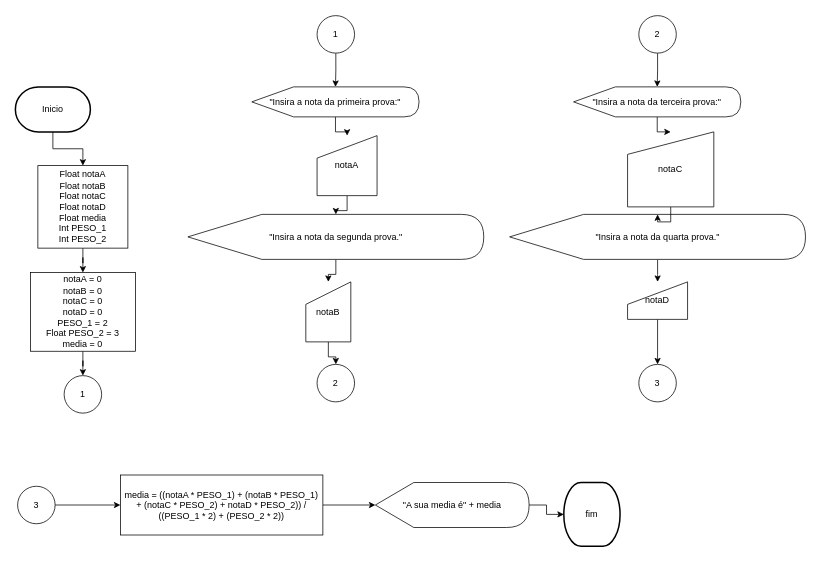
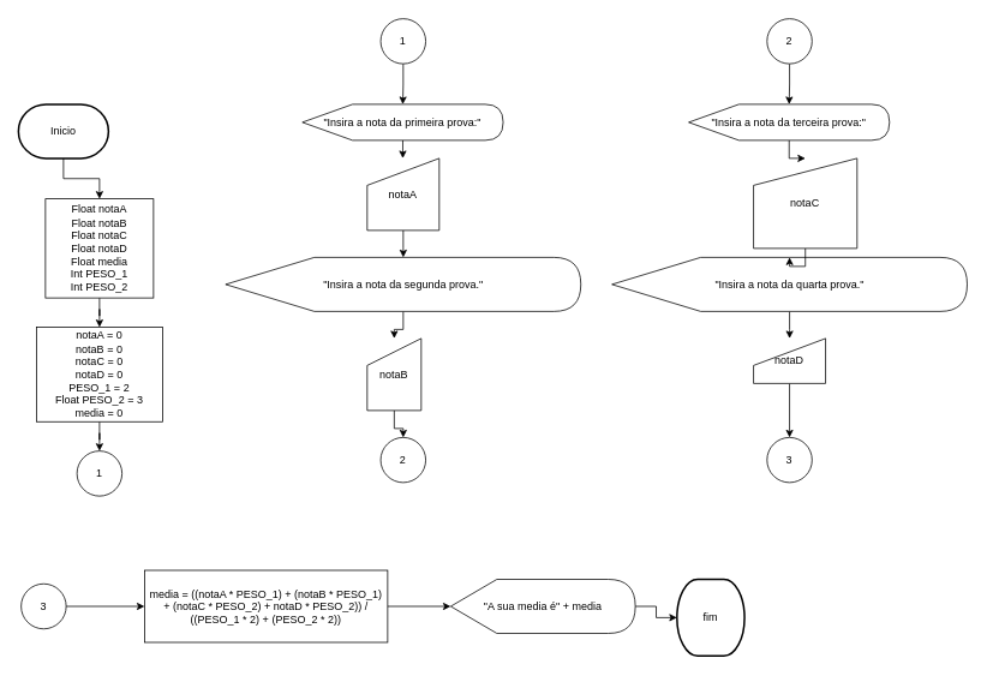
  <mxCell id="0" />
  <mxCell id="1" parent="0" />
  <mxCell id="2" value="" style="edgeStyle=orthogonalEdgeStyle;rounded=0;orthogonalLoop=1;jettySize=auto;html=1;" edge="1" parent="1" source="3" target="5"><mxGeometry relative="1" as="geometry" /></mxCell>
  <mxCell id="3" value="Inicio" style="strokeWidth=2;html=1;shape=mxgraph.flowchart.terminator;whiteSpace=wrap;" vertex="1" parent="1"><mxGeometry x="20" y="115" width="100" height="60" as="geometry" /></mxCell>
  <mxCell id="4" value="" style="edgeStyle=orthogonalEdgeStyle;rounded=0;orthogonalLoop=1;jettySize=auto;html=1;" edge="1" parent="1" source="5" target="7"><mxGeometry relative="1" as="geometry" /></mxCell>
  <mxCell id="5" value="Float notaA&lt;div&gt;Float notaB&lt;/div&gt;&lt;div&gt;Float notaC&lt;/div&gt;&lt;div&gt;Float notaD&lt;/div&gt;&lt;div&gt;Float media&lt;/div&gt;&lt;div&gt;Int PESO_1&lt;/div&gt;&lt;div&gt;Int PESO_2&lt;/div&gt;" style="rounded=0;whiteSpace=wrap;html=1;" vertex="1" parent="1"><mxGeometry x="50" y="220" width="120" height="110" as="geometry" /></mxCell>
  <mxCell id="6" value="" style="edgeStyle=orthogonalEdgeStyle;rounded=0;orthogonalLoop=1;jettySize=auto;html=1;" edge="1" parent="1" source="7" target="8"><mxGeometry relative="1" as="geometry" /></mxCell>
  <mxCell id="7" value="notaA = 0&lt;div&gt;notaB = 0&lt;/div&gt;&lt;div&gt;notaC = 0&lt;/div&gt;&lt;div&gt;notaD = 0&lt;/div&gt;&lt;div&gt;PESO_1 = 2&lt;/div&gt;&lt;div&gt;Float PESO_2 = 3&lt;/div&gt;&lt;div&gt;media = 0&lt;/div&gt;" style="rounded=0;whiteSpace=wrap;html=1;" vertex="1" parent="1"><mxGeometry x="40" y="362.5" width="140" height="105" as="geometry" /></mxCell>
  <mxCell id="8" value="1" style="ellipse;whiteSpace=wrap;html=1;aspect=fixed;" vertex="1" parent="1"><mxGeometry x="85" y="500" width="50" height="50" as="geometry" /></mxCell>
  <mxCell id="9" value="" style="edgeStyle=orthogonalEdgeStyle;rounded=0;orthogonalLoop=1;jettySize=auto;html=1;" edge="1" parent="1" source="10" target="14"><mxGeometry relative="1" as="geometry" /></mxCell>
  <mxCell id="10" value="1" style="ellipse;whiteSpace=wrap;html=1;aspect=fixed;" vertex="1" parent="1"><mxGeometry x="422.25" y="20" width="50" height="50" as="geometry" /></mxCell>
  <mxCell id="11" value="" style="edgeStyle=orthogonalEdgeStyle;rounded=0;orthogonalLoop=1;jettySize=auto;html=1;" edge="1" parent="1" source="12" target="18"><mxGeometry relative="1" as="geometry" /></mxCell>
  <mxCell id="12" value="&quot;Insira a nota da segunda prova.&quot;" style="shape=display;whiteSpace=wrap;html=1;" vertex="1" parent="1"><mxGeometry x="250" y="285" width="394.5" height="60" as="geometry" /></mxCell>
  <mxCell id="13" value="" style="edgeStyle=orthogonalEdgeStyle;rounded=0;orthogonalLoop=1;jettySize=auto;html=1;" edge="1" parent="1" source="14" target="16"><mxGeometry relative="1" as="geometry" /></mxCell>
  <mxCell id="14" value="&quot;Insira a nota da primeira prova:&quot;" style="shape=display;whiteSpace=wrap;html=1;" vertex="1" parent="1"><mxGeometry x="335.25" y="115" width="223" height="40" as="geometry" /></mxCell>
  <mxCell id="15" value="" style="edgeStyle=orthogonalEdgeStyle;rounded=0;orthogonalLoop=1;jettySize=auto;html=1;" edge="1" parent="1" source="16" target="12"><mxGeometry relative="1" as="geometry" /></mxCell>
- <mxCell id="16" value="notaA" style="shape=manualInput;whiteSpace=wrap;html=1;" vertex="1" parent="1"><mxGeometry x="422.25" y="180" width="80" height="80" as="geometry" /></mxCell>
+ <mxCell id="16" value="notaA" style="shape=manualInput;whiteSpace=wrap;html=1;" vertex="1" parent="1"><mxGeometry x="407.25" y="175" width="80" height="80" as="geometry" /></mxCell>
  <mxCell id="17" value="" style="edgeStyle=orthogonalEdgeStyle;rounded=0;orthogonalLoop=1;jettySize=auto;html=1;" edge="1" parent="1" source="18" target="19"><mxGeometry relative="1" as="geometry" /></mxCell>
  <mxCell id="18" value="notaB" style="shape=manualInput;whiteSpace=wrap;html=1;" vertex="1" parent="1"><mxGeometry x="407.25" y="375" width="60" height="80" as="geometry" /></mxCell>
  <mxCell id="19" value="2" style="ellipse;whiteSpace=wrap;html=1;aspect=fixed;" vertex="1" parent="1"><mxGeometry x="422.25" y="485" width="50" height="50" as="geometry" /></mxCell>
  <mxCell id="20" value="" style="edgeStyle=orthogonalEdgeStyle;rounded=0;orthogonalLoop=1;jettySize=auto;html=1;entryX=0;entryY=0.5;entryDx=0;entryDy=0;" edge="1" parent="1" source="21" target="37"><mxGeometry relative="1" as="geometry"><mxPoint x="120" y="672.5" as="targetPoint" /></mxGeometry></mxCell>
  <mxCell id="21" value="3" style="ellipse;whiteSpace=wrap;html=1;aspect=fixed;" vertex="1" parent="1"><mxGeometry x="23" y="647.5" width="50" height="50" as="geometry" /></mxCell>
  <mxCell id="22" value="" style="edgeStyle=orthogonalEdgeStyle;rounded=0;orthogonalLoop=1;jettySize=auto;html=1;" edge="1" parent="1" source="23" target="24"><mxGeometry relative="1" as="geometry" /></mxCell>
  <mxCell id="23" value="&quot;A sua media é&quot; + media" style="shape=display;whiteSpace=wrap;html=1;size=0.25;" vertex="1" parent="1"><mxGeometry x="500" y="642.5" width="205" height="60" as="geometry" /></mxCell>
  <mxCell id="24" value="fim" style="strokeWidth=2;html=1;shape=mxgraph.flowchart.terminator;whiteSpace=wrap;" vertex="1" parent="1"><mxGeometry x="751.25" y="642.5" width="75" height="85" as="geometry" /></mxCell>
  <mxCell id="25" value="" style="edgeStyle=orthogonalEdgeStyle;rounded=0;orthogonalLoop=1;jettySize=auto;html=1;" edge="1" parent="1" source="26" target="30"><mxGeometry relative="1" as="geometry" /></mxCell>
  <mxCell id="26" value="2" style="ellipse;whiteSpace=wrap;html=1;aspect=fixed;" vertex="1" parent="1"><mxGeometry x="851.25" y="20" width="50" height="50" as="geometry" /></mxCell>
  <mxCell id="27" value="" style="edgeStyle=orthogonalEdgeStyle;rounded=0;orthogonalLoop=1;jettySize=auto;html=1;" edge="1" parent="1" source="28" target="34"><mxGeometry relative="1" as="geometry" /></mxCell>
  <mxCell id="28" value="&quot;Insira a nota da quarta prova.&quot;" style="shape=display;whiteSpace=wrap;html=1;" vertex="1" parent="1"><mxGeometry x="679" y="285" width="394.5" height="60" as="geometry" /></mxCell>
  <mxCell id="29" value="" style="edgeStyle=orthogonalEdgeStyle;rounded=0;orthogonalLoop=1;jettySize=auto;html=1;" edge="1" parent="1" source="30" target="32"><mxGeometry relative="1" as="geometry" /></mxCell>
  <mxCell id="30" value="&quot;Insira a nota da terceira prova:&quot;" style="shape=display;whiteSpace=wrap;html=1;" vertex="1" parent="1"><mxGeometry x="764.25" y="115" width="223" height="40" as="geometry" /></mxCell>
  <mxCell id="31" value="" style="edgeStyle=orthogonalEdgeStyle;rounded=0;orthogonalLoop=1;jettySize=auto;html=1;" edge="1" parent="1" source="32" target="28"><mxGeometry relative="1" as="geometry" /></mxCell>
  <mxCell id="32" value="notaC" style="shape=manualInput;whiteSpace=wrap;html=1;" vertex="1" parent="1"><mxGeometry x="836.25" y="175" width="115" height="100" as="geometry" /></mxCell>
  <mxCell id="33" value="" style="edgeStyle=orthogonalEdgeStyle;rounded=0;orthogonalLoop=1;jettySize=auto;html=1;" edge="1" parent="1" source="34" target="35"><mxGeometry relative="1" as="geometry" /></mxCell>
  <mxCell id="34" value="notaD" style="shape=manualInput;whiteSpace=wrap;html=1;" vertex="1" parent="1"><mxGeometry x="836.25" y="375" width="80" height="50" as="geometry" /></mxCell>
  <mxCell id="35" value="3" style="ellipse;whiteSpace=wrap;html=1;aspect=fixed;" vertex="1" parent="1"><mxGeometry x="851.25" y="485" width="50" height="50" as="geometry" /></mxCell>
  <mxCell id="36" value="" style="edgeStyle=orthogonalEdgeStyle;rounded=0;orthogonalLoop=1;jettySize=auto;html=1;" edge="1" parent="1" source="37" target="23"><mxGeometry relative="1" as="geometry" /></mxCell>
  <mxCell id="37" value="media = ((notaA * PESO_1) + (notaB * PESO_1) + (notaC * PESO_2) + notaD * PESO_2)) / ((PESO_1 * 2) + (PESO_2 * 2))" style="rounded=0;whiteSpace=wrap;html=1;" vertex="1" parent="1"><mxGeometry x="160" y="632.5" width="270" height="80" as="geometry" /></mxCell>
